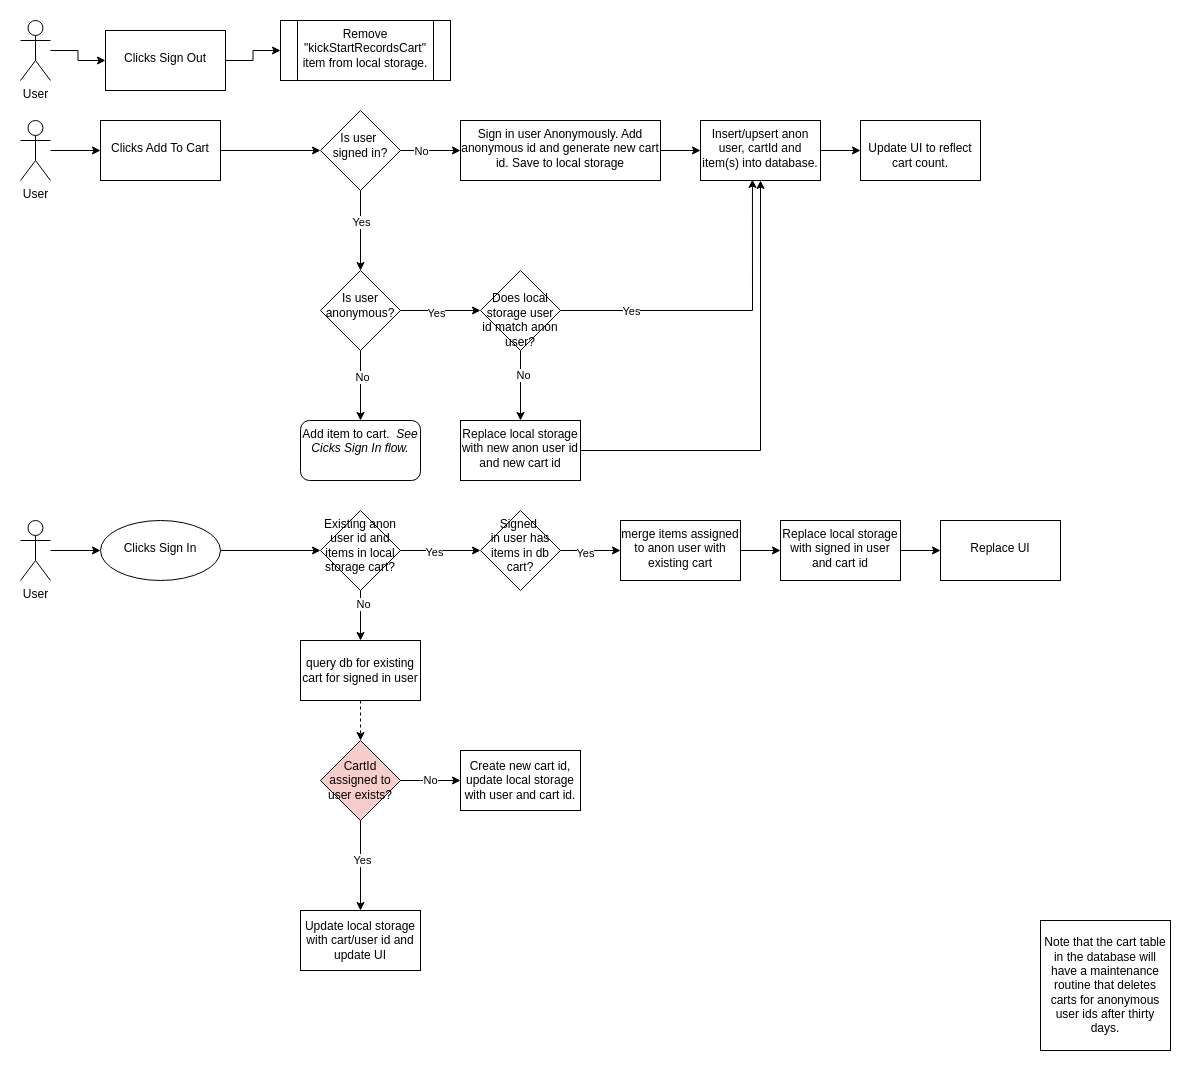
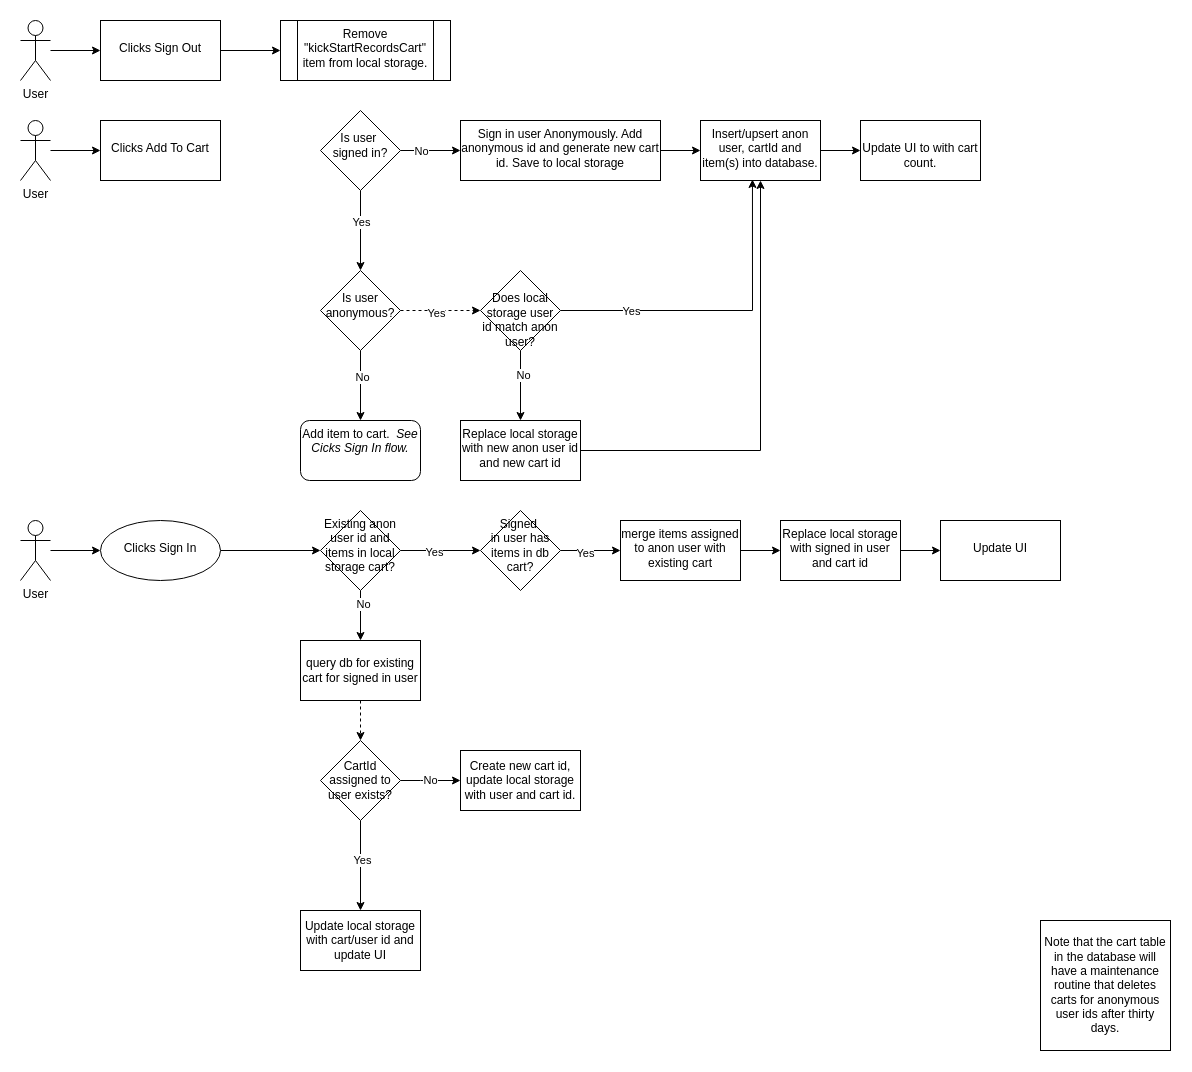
  <mxCell id="0" />
  <mxCell id="1" parent="0" />
  <mxCell id="2" value="" style="edgeStyle=orthogonalEdgeStyle;rounded=0;orthogonalLoop=1;jettySize=auto;html=1;" parent="1" source="3" target="5" edge="1"><mxGeometry relative="1" as="geometry" /></mxCell>
  <mxCell id="3" value="User" style="shape=umlActor;verticalLabelPosition=bottom;verticalAlign=top;html=1;outlineConnect=0;" parent="1" vertex="1"><mxGeometry x="20" y="20" width="30" height="60" as="geometry" /></mxCell>
  <mxCell id="4" value="" style="edgeStyle=orthogonalEdgeStyle;rounded=0;orthogonalLoop=1;jettySize=auto;html=1;" parent="1" source="5" target="6" edge="1"><mxGeometry relative="1" as="geometry" /></mxCell>
- <mxCell id="5" value="&lt;div&gt;&lt;br&gt;&lt;/div&gt;&lt;div&gt;Clicks Sign Out&lt;/div&gt;" style="whiteSpace=wrap;html=1;verticalAlign=top;" parent="1" vertex="1"><mxGeometry x="105" y="30" width="120" height="60" as="geometry" /></mxCell>
+ <mxCell id="5" value="&lt;div&gt;&lt;br&gt;&lt;/div&gt;&lt;div&gt;Clicks Sign Out&lt;/div&gt;" style="whiteSpace=wrap;html=1;verticalAlign=top;" parent="1" vertex="1"><mxGeometry x="100" y="20" width="120" height="60" as="geometry" /></mxCell>
  <mxCell id="6" value="&lt;div&gt;Remove &quot;kickStartRecordsCart&quot; item from local storage.&lt;br&gt;&lt;/div&gt;" style="shape=process;whiteSpace=wrap;html=1;backgroundOutline=1;verticalAlign=top;" parent="1" vertex="1"><mxGeometry x="280" y="20" width="170" height="60" as="geometry" /></mxCell>
  <mxCell id="7" value="" style="edgeStyle=orthogonalEdgeStyle;rounded=0;orthogonalLoop=1;jettySize=auto;html=1;" parent="1" source="8" target="10" edge="1"><mxGeometry relative="1" as="geometry" /></mxCell>
  <mxCell id="8" value="User" style="shape=umlActor;verticalLabelPosition=bottom;verticalAlign=top;html=1;outlineConnect=0;" parent="1" vertex="1"><mxGeometry x="20" y="120" width="30" height="60" as="geometry" /></mxCell>
- <mxCell id="9" value="" style="edgeStyle=orthogonalEdgeStyle;rounded=0;orthogonalLoop=1;jettySize=auto;html=1;" parent="1" source="10" target="15" edge="1"><mxGeometry relative="1" as="geometry" /></mxCell>
  <mxCell id="10" value="&lt;div&gt;&lt;br&gt;&lt;/div&gt;&lt;div&gt;Clicks Add To Cart&lt;br&gt;&lt;/div&gt;" style="whiteSpace=wrap;html=1;verticalAlign=top;" parent="1" vertex="1"><mxGeometry x="100" y="120" width="120" height="60" as="geometry" /></mxCell>
  <mxCell id="11" value="" style="edgeStyle=orthogonalEdgeStyle;rounded=0;orthogonalLoop=1;jettySize=auto;html=1;" parent="1" source="15" target="17" edge="1"><mxGeometry relative="1" as="geometry" /></mxCell>
  <mxCell id="12" value="No" style="edgeLabel;html=1;align=center;verticalAlign=middle;resizable=0;points=[];" parent="11" vertex="1" connectable="0"><mxGeometry x="0.233" relative="1" as="geometry"><mxPoint x="-17" as="offset" /></mxGeometry></mxCell>
  <mxCell id="13" value="" style="edgeStyle=orthogonalEdgeStyle;rounded=0;orthogonalLoop=1;jettySize=auto;html=1;" parent="1" source="15" target="22" edge="1"><mxGeometry relative="1" as="geometry" /></mxCell>
  <mxCell id="14" value="Yes" style="edgeLabel;html=1;align=center;verticalAlign=middle;resizable=0;points=[];" parent="13" vertex="1" connectable="0"><mxGeometry x="-0.225" relative="1" as="geometry"><mxPoint as="offset" /></mxGeometry></mxCell>
  <mxCell id="15" value="&lt;div&gt;&lt;br&gt;&lt;/div&gt;&lt;div&gt;Is user&amp;nbsp;&lt;br&gt;&lt;/div&gt;&lt;div&gt;signed in?&lt;br&gt;&lt;/div&gt;" style="rhombus;whiteSpace=wrap;html=1;verticalAlign=top;" parent="1" vertex="1"><mxGeometry x="320" y="110" width="80" height="80" as="geometry" /></mxCell>
  <mxCell id="16" value="" style="edgeStyle=orthogonalEdgeStyle;rounded=0;orthogonalLoop=1;jettySize=auto;html=1;" parent="1" source="17" target="24" edge="1"><mxGeometry relative="1" as="geometry" /></mxCell>
  <mxCell id="17" value="Sign in user Anonymously. Add anonymous id and generate new cart id. Save to local storage" style="whiteSpace=wrap;html=1;verticalAlign=top;" parent="1" vertex="1"><mxGeometry x="460" y="120" width="200" height="60" as="geometry" /></mxCell>
- <mxCell id="18" value="" style="edgeStyle=orthogonalEdgeStyle;rounded=0;orthogonalLoop=1;jettySize=auto;html=1;" parent="1" source="22" target="30" edge="1"><mxGeometry relative="1" as="geometry" /></mxCell>
+ <mxCell id="18" value="" style="edgeStyle=orthogonalEdgeStyle;rounded=0;orthogonalLoop=1;jettySize=auto;html=1;dashed=1;" parent="1" source="22" target="30" edge="1"><mxGeometry relative="1" as="geometry" /></mxCell>
  <mxCell id="19" value="Yes" style="edgeLabel;html=1;align=center;verticalAlign=middle;resizable=0;points=[];" parent="18" vertex="1" connectable="0"><mxGeometry x="-0.125" y="-2" relative="1" as="geometry"><mxPoint as="offset" /></mxGeometry></mxCell>
  <mxCell id="20" value="" style="edgeStyle=orthogonalEdgeStyle;rounded=0;orthogonalLoop=1;jettySize=auto;html=1;" parent="1" source="22" target="34" edge="1"><mxGeometry relative="1" as="geometry" /></mxCell>
  <mxCell id="21" value="No" style="edgeLabel;html=1;align=center;verticalAlign=middle;resizable=0;points=[];" parent="20" vertex="1" connectable="0"><mxGeometry x="-0.257" y="1" relative="1" as="geometry"><mxPoint as="offset" /></mxGeometry></mxCell>
  <mxCell id="22" value="&lt;div&gt;&lt;br&gt;&lt;/div&gt;&lt;div&gt;Is user anonymous?&lt;/div&gt;" style="rhombus;whiteSpace=wrap;html=1;verticalAlign=top;" parent="1" vertex="1"><mxGeometry x="320" y="270" width="80" height="80" as="geometry" /></mxCell>
  <mxCell id="23" value="" style="edgeStyle=orthogonalEdgeStyle;rounded=0;orthogonalLoop=1;jettySize=auto;html=1;" parent="1" source="24" target="25" edge="1"><mxGeometry relative="1" as="geometry" /></mxCell>
  <mxCell id="24" value="Insert/upsert anon user, cartId and item(s) into database." style="whiteSpace=wrap;html=1;verticalAlign=top;" parent="1" vertex="1"><mxGeometry x="700" y="120" width="120" height="60" as="geometry" /></mxCell>
- <mxCell id="25" value="&lt;div&gt;&lt;br&gt;&lt;/div&gt;Update UI to reflect cart count." style="whiteSpace=wrap;html=1;verticalAlign=top;" parent="1" vertex="1"><mxGeometry x="860" y="120" width="120" height="60" as="geometry" /></mxCell>
+ <mxCell id="25" value="&lt;div&gt;&lt;br&gt;&lt;/div&gt;Update UI to with cart count." style="whiteSpace=wrap;html=1;verticalAlign=top;" parent="1" vertex="1"><mxGeometry x="860" y="120" width="120" height="60" as="geometry" /></mxCell>
  <mxCell id="26" style="edgeStyle=orthogonalEdgeStyle;rounded=0;orthogonalLoop=1;jettySize=auto;html=1;entryX=0.433;entryY=0.983;entryDx=0;entryDy=0;entryPerimeter=0;" parent="1" source="30" target="24" edge="1"><mxGeometry relative="1" as="geometry"><mxPoint x="650" y="310" as="targetPoint" /></mxGeometry></mxCell>
  <mxCell id="27" value="Yes" style="edgeLabel;html=1;align=center;verticalAlign=middle;resizable=0;points=[];" parent="26" vertex="1" connectable="0"><mxGeometry x="-0.028" y="-1" relative="1" as="geometry"><mxPoint x="-87" y="-1" as="offset" /></mxGeometry></mxCell>
  <mxCell id="28" value="" style="edgeStyle=orthogonalEdgeStyle;rounded=0;orthogonalLoop=1;jettySize=auto;html=1;" parent="1" source="30" target="32" edge="1"><mxGeometry relative="1" as="geometry" /></mxCell>
  <mxCell id="29" value="No" style="edgeLabel;html=1;align=center;verticalAlign=middle;resizable=0;points=[];" parent="28" vertex="1" connectable="0"><mxGeometry x="-0.309" y="2" relative="1" as="geometry"><mxPoint as="offset" /></mxGeometry></mxCell>
  <mxCell id="30" value="&lt;div&gt;&lt;br&gt;&lt;/div&gt;Does local storage user id match anon user?" style="rhombus;whiteSpace=wrap;html=1;verticalAlign=top;" parent="1" vertex="1"><mxGeometry x="480" y="270" width="80" height="80" as="geometry" /></mxCell>
  <mxCell id="31" style="edgeStyle=orthogonalEdgeStyle;rounded=0;orthogonalLoop=1;jettySize=auto;html=1;entryX=0.5;entryY=1;entryDx=0;entryDy=0;" parent="1" source="32" target="24" edge="1"><mxGeometry relative="1" as="geometry" /></mxCell>
  <mxCell id="32" value="Replace local storage with new anon user id and new cart id" style="whiteSpace=wrap;html=1;verticalAlign=top;" parent="1" vertex="1"><mxGeometry x="460" y="420" width="120" height="60" as="geometry" /></mxCell>
  <mxCell id="33" value="Note that the cart table in the database will have a maintenance routine that deletes carts for anonymous user ids after thirty days." style="whiteSpace=wrap;html=1;aspect=fixed;" parent="1" vertex="1"><mxGeometry x="1040" y="920" width="130" height="130" as="geometry" /></mxCell>
  <mxCell id="34" value="Add item to cart. &lt;i&gt;&amp;nbsp;See Cicks Sign In flow.&lt;/i&gt;" style="whiteSpace=wrap;html=1;verticalAlign=top;rounded=1;" parent="1" vertex="1"><mxGeometry x="300" y="420" width="120" height="60" as="geometry" /></mxCell>
  <mxCell id="35" value="" style="edgeStyle=orthogonalEdgeStyle;rounded=0;orthogonalLoop=1;jettySize=auto;html=1;" edge="1" parent="1" source="36" target="38"><mxGeometry relative="1" as="geometry" /></mxCell>
  <mxCell id="36" value="User" style="shape=umlActor;verticalLabelPosition=bottom;verticalAlign=top;html=1;outlineConnect=0;" vertex="1" parent="1"><mxGeometry x="20" y="520" width="30" height="60" as="geometry" /></mxCell>
  <mxCell id="37" value="" style="edgeStyle=orthogonalEdgeStyle;rounded=0;orthogonalLoop=1;jettySize=auto;html=1;" edge="1" parent="1" source="38" target="43"><mxGeometry relative="1" as="geometry" /></mxCell>
  <mxCell id="38" value="&lt;div&gt;&lt;br&gt;&lt;/div&gt;&lt;div&gt;Clicks Sign In&lt;/div&gt;" style="ellipse;whiteSpace=wrap;html=1;verticalAlign=top;" vertex="1" parent="1"><mxGeometry x="100" y="520" width="120" height="60" as="geometry" /></mxCell>
  <mxCell id="39" value="" style="edgeStyle=orthogonalEdgeStyle;rounded=0;orthogonalLoop=1;jettySize=auto;html=1;" edge="1" parent="1" source="43" target="46"><mxGeometry relative="1" as="geometry" /></mxCell>
  <mxCell id="40" value="Yes" style="edgeLabel;html=1;align=center;verticalAlign=middle;resizable=0;points=[];" vertex="1" connectable="0" parent="39"><mxGeometry x="-0.175" y="-1" relative="1" as="geometry"><mxPoint as="offset" /></mxGeometry></mxCell>
  <mxCell id="41" value="" style="edgeStyle=orthogonalEdgeStyle;rounded=0;orthogonalLoop=1;jettySize=auto;html=1;" edge="1" parent="1" source="43" target="53"><mxGeometry relative="1" as="geometry" /></mxCell>
  <mxCell id="42" value="No" style="edgeLabel;html=1;align=center;verticalAlign=middle;resizable=0;points=[];" vertex="1" connectable="0" parent="41"><mxGeometry x="-0.48" y="2" relative="1" as="geometry"><mxPoint as="offset" /></mxGeometry></mxCell>
  <mxCell id="43" value="Existing anon user id and items in local storage cart?" style="rhombus;whiteSpace=wrap;html=1;verticalAlign=top;" vertex="1" parent="1"><mxGeometry x="320" y="510" width="80" height="80" as="geometry" /></mxCell>
  <mxCell id="44" value="" style="edgeStyle=orthogonalEdgeStyle;rounded=0;orthogonalLoop=1;jettySize=auto;html=1;" edge="1" parent="1" source="46" target="48"><mxGeometry relative="1" as="geometry" /></mxCell>
  <mxCell id="45" value="Yes" style="edgeLabel;html=1;align=center;verticalAlign=middle;resizable=0;points=[];" vertex="1" connectable="0" parent="44"><mxGeometry x="-0.2" y="-2" relative="1" as="geometry"><mxPoint as="offset" /></mxGeometry></mxCell>
  <mxCell id="46" value="&lt;div&gt;Signed&amp;nbsp;&lt;br&gt;&lt;/div&gt;&lt;div&gt;in user has items in db cart?&lt;/div&gt;" style="rhombus;whiteSpace=wrap;html=1;verticalAlign=top;" vertex="1" parent="1"><mxGeometry x="480" y="510" width="80" height="80" as="geometry" /></mxCell>
  <mxCell id="47" value="" style="edgeStyle=orthogonalEdgeStyle;rounded=0;orthogonalLoop=1;jettySize=auto;html=1;" edge="1" parent="1" source="48" target="50"><mxGeometry relative="1" as="geometry" /></mxCell>
  <mxCell id="48" value="merge items assigned to anon user with existing cart" style="whiteSpace=wrap;html=1;verticalAlign=top;" vertex="1" parent="1"><mxGeometry x="620" y="520" width="120" height="60" as="geometry" /></mxCell>
  <mxCell id="49" value="" style="edgeStyle=orthogonalEdgeStyle;rounded=0;orthogonalLoop=1;jettySize=auto;html=1;" edge="1" parent="1" source="50" target="51"><mxGeometry relative="1" as="geometry" /></mxCell>
  <mxCell id="50" value="Replace local storage with signed in user and cart id" style="whiteSpace=wrap;html=1;verticalAlign=top;" vertex="1" parent="1"><mxGeometry x="780" y="520" width="120" height="60" as="geometry" /></mxCell>
- <mxCell id="51" value="&lt;div&gt;&lt;br&gt;&lt;/div&gt;&lt;div&gt;Replace UI&lt;/div&gt;" style="whiteSpace=wrap;html=1;verticalAlign=top;" vertex="1" parent="1"><mxGeometry x="940" y="520" width="120" height="60" as="geometry" /></mxCell>
+ <mxCell id="51" value="&lt;div&gt;&lt;br&gt;&lt;/div&gt;&lt;div&gt;Update UI&lt;/div&gt;" style="whiteSpace=wrap;html=1;verticalAlign=top;" vertex="1" parent="1"><mxGeometry x="940" y="520" width="120" height="60" as="geometry" /></mxCell>
  <mxCell id="52" value="" style="edgeStyle=orthogonalEdgeStyle;rounded=0;orthogonalLoop=1;jettySize=auto;html=1;dashed=1;" edge="1" parent="1" source="53" target="57"><mxGeometry relative="1" as="geometry" /></mxCell>
  <mxCell id="53" value="&lt;div&gt;query db for existing cart for signed in user&lt;br&gt;&lt;/div&gt;" style="whiteSpace=wrap;html=1;verticalAlign=middle;" vertex="1" parent="1"><mxGeometry x="300" y="640" width="120" height="60" as="geometry" /></mxCell>
  <mxCell id="54" value="" style="edgeStyle=orthogonalEdgeStyle;rounded=0;orthogonalLoop=1;jettySize=auto;html=1;" edge="1" parent="1" source="57" target="58"><mxGeometry relative="1" as="geometry" /></mxCell>
  <mxCell id="55" value="Yes" style="edgeLabel;html=1;align=center;verticalAlign=middle;resizable=0;points=[];" vertex="1" connectable="0" parent="54"><mxGeometry x="-0.133" y="1" relative="1" as="geometry"><mxPoint as="offset" /></mxGeometry></mxCell>
  <mxCell id="56" value="No" style="edgeStyle=orthogonalEdgeStyle;rounded=0;orthogonalLoop=1;jettySize=auto;html=1;" edge="1" parent="1" source="57" target="59"><mxGeometry relative="1" as="geometry"><Array as="points"><mxPoint x="420" y="780" /><mxPoint x="420" y="780" /></Array></mxGeometry></mxCell>
- <mxCell id="57" value="CartId assigned to user exists?" style="rhombus;whiteSpace=wrap;html=1;fillColor=#f8cecc;" vertex="1" parent="1"><mxGeometry x="320" y="740" width="80" height="80" as="geometry" /></mxCell>
+ <mxCell id="57" value="CartId assigned to user exists?" style="rhombus;whiteSpace=wrap;html=1;" vertex="1" parent="1"><mxGeometry x="320" y="740" width="80" height="80" as="geometry" /></mxCell>
  <mxCell id="58" value="Update local storage with cart/user id and update UI" style="whiteSpace=wrap;html=1;" vertex="1" parent="1"><mxGeometry x="300" y="910" width="120" height="60" as="geometry" /></mxCell>
  <mxCell id="59" value="Create new cart id, update local storage with user and cart id." style="whiteSpace=wrap;html=1;" vertex="1" parent="1"><mxGeometry x="460" y="750" width="120" height="60" as="geometry" /></mxCell>
